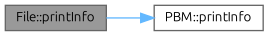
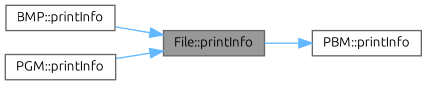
  digraph {
    fontname=Ubuntu
    rankdir=RL
    node [color=grey40 fillcolor=white fontname=Ubuntu fontsize=10 shape=box style=filled]
    edge [color=steelblue1 dir=back fontname=Ubuntu fontsize=10 labelfontname=Helvetica labelfontsize=10 style=solid]
    n1 [color=gray40 fillcolor=grey60 fontcolor=black height=0.2 label="File::printInfo" width=0.4]
+   n2 [height=0.2 label="BMP::printInfo" width=0.4]
+   n3 [height=0.2 label="PGM::printInfo" width=0.4]
    n4 [height=0.2 label="PBM::printInfo" width=0.4]
+   n1 -> n2
+   n1 -> n3
    n4 -> n1
  }
